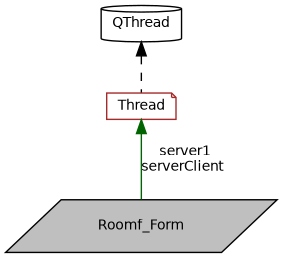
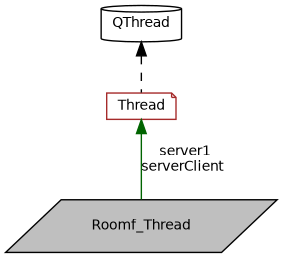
  digraph {
    node [color=black fillcolor=white fontname=Helvetica fontsize=10 style=filled]
    edge [dir=back fontname=Helvetica fontsize=10 labelfontname=Helvetica labelfontsize=10]
-   n1 [fillcolor=grey75 fontcolor=black height=0.2 label=Roomf_Form shape=parallelogram width=0.4]
+   n1 [fillcolor=grey75 fontcolor=black height=0.2 label=Roomf_Thread shape=parallelogram width=0.4]
    n2 [color=brown height=0.2 label=Thread shape=note width=0.4]
    n3 [height=0.2 label=QThread shape=cylinder width=0.4]
    n2 -> n1 [color=darkgreen label=" server1\nserverClient" style=solid]
    n3 -> n2 [color=black style=dashed]
  }
